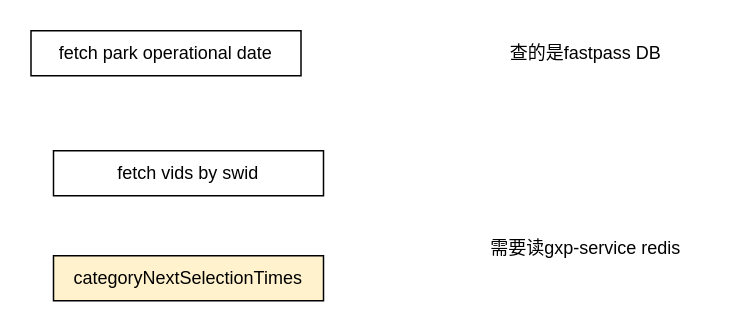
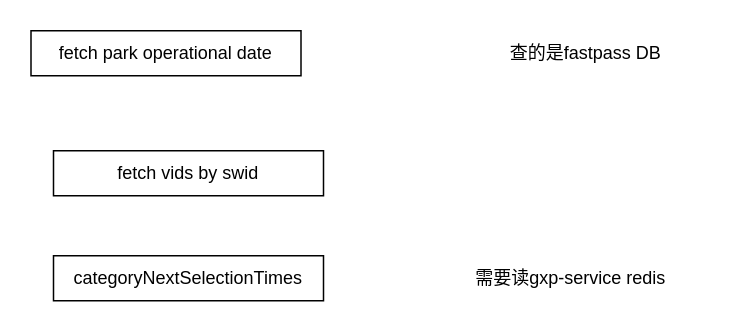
  <mxCell id="0" />
  <mxCell id="1" parent="0" />
  <mxCell id="2" value="fetch park operational date" style="rounded=0;whiteSpace=wrap;html=1;" vertex="1" parent="1"><mxGeometry x="20" y="20" width="180" height="30" as="geometry" /></mxCell>
  <mxCell id="3" value="查的是fastpass DB" style="text;html=1;strokeColor=none;fillColor=none;align=center;verticalAlign=middle;whiteSpace=wrap;rounded=0;" vertex="1" parent="1"><mxGeometry x="315" y="20" width="150" height="30" as="geometry" /></mxCell>
  <mxCell id="4" value="fetch vids by swid" style="rounded=0;whiteSpace=wrap;html=1;" vertex="1" parent="1"><mxGeometry x="35" y="100" width="180" height="30" as="geometry" /></mxCell>
- <mxCell id="5" value="categoryNextSelectionTimes" style="rounded=0;whiteSpace=wrap;html=1;fillColor=#fff2cc;" vertex="1" parent="1"><mxGeometry x="35" y="170" width="180" height="30" as="geometry" /></mxCell>
- <mxCell id="6" value="需要读gxp-service redis" style="text;html=1;strokeColor=none;fillColor=none;align=center;verticalAlign=middle;whiteSpace=wrap;rounded=0;" vertex="1" parent="1"><mxGeometry x="315" y="150" width="150" height="30" as="geometry" /></mxCell>
+ <mxCell id="5" value="categoryNextSelectionTimes" style="rounded=0;whiteSpace=wrap;html=1;" vertex="1" parent="1"><mxGeometry x="35" y="170" width="180" height="30" as="geometry" /></mxCell>
+ <mxCell id="6" value="需要读gxp-service redis" style="text;html=1;strokeColor=none;fillColor=none;align=center;verticalAlign=middle;whiteSpace=wrap;rounded=0;" vertex="1" parent="1"><mxGeometry x="305" y="170" width="150" height="30" as="geometry" /></mxCell>
